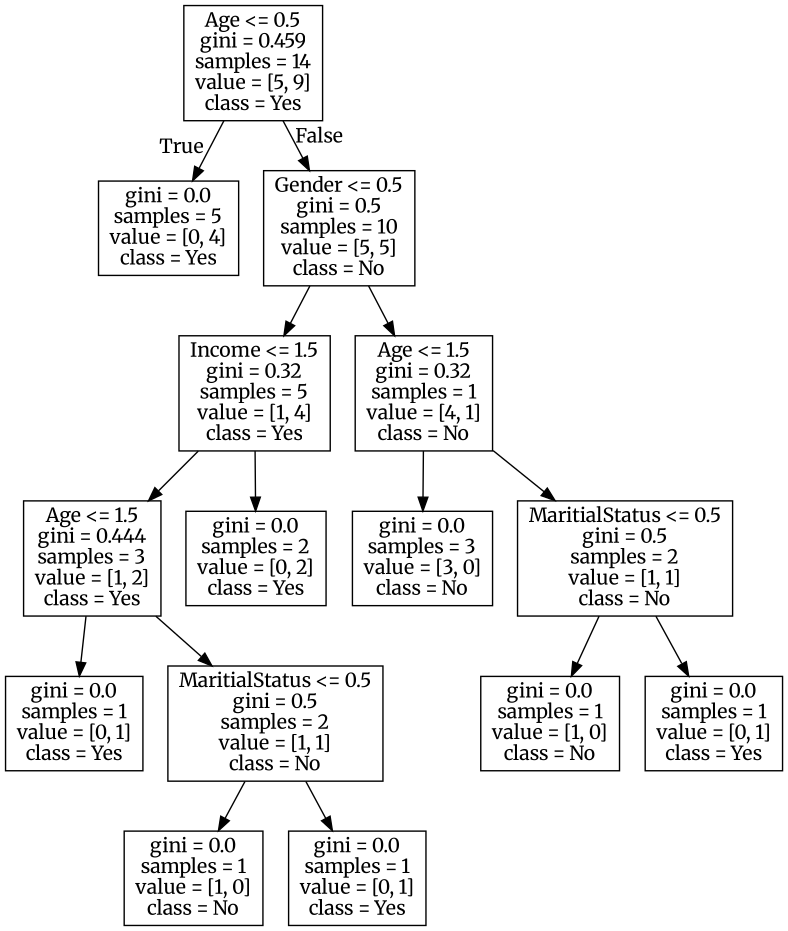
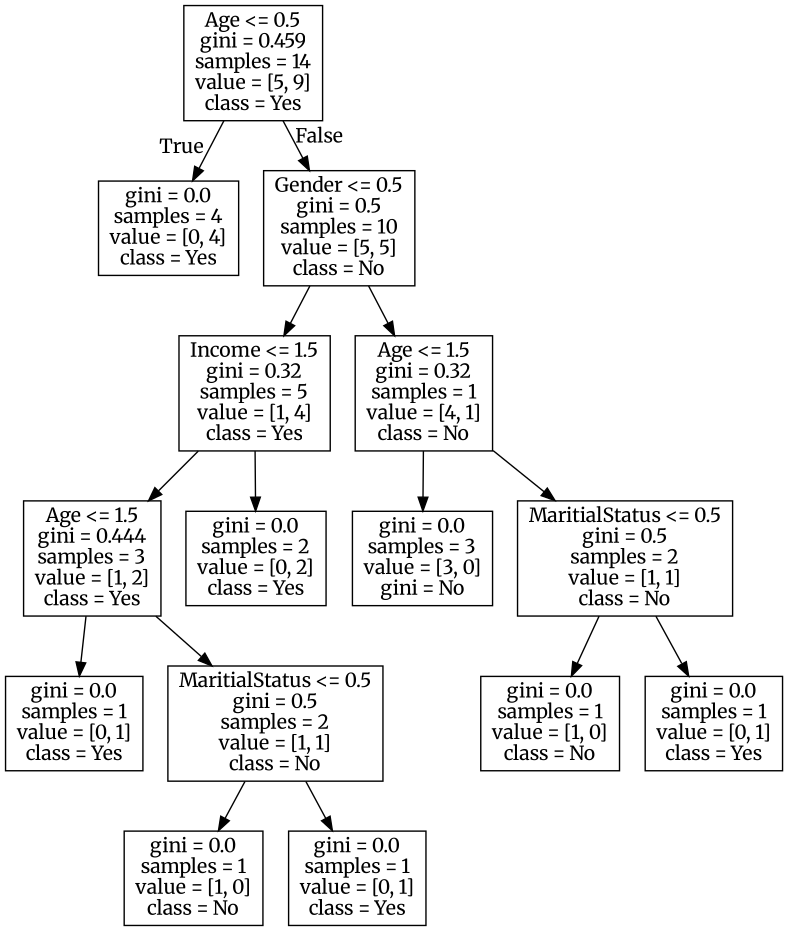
  digraph {
    fontname=Merriweather
    node [fontname=Merriweather shape=box]
    edge [fontname=Merriweather]
    n1 [label="Age <= 0.5\ngini = 0.459\nsamples = 14\nvalue = [5, 9]\nclass = Yes"]
-   n2 [label="gini = 0.0\nsamples = 5\nvalue = [0, 4]\nclass = Yes"]
+   n2 [label="gini = 0.0\nsamples = 4\nvalue = [0, 4]\nclass = Yes"]
    n3 [label="Gender <= 0.5\ngini = 0.5\nsamples = 10\nvalue = [5, 5]\nclass = No"]
    n4 [label="Income <= 1.5\ngini = 0.32\nsamples = 5\nvalue = [1, 4]\nclass = Yes"]
    n5 [label="Age <= 1.5\ngini = 0.32\nsamples = 1\nvalue = [4, 1]\nclass = No"]
    n6 [label="Age <= 1.5\ngini = 0.444\nsamples = 3\nvalue = [1, 2]\nclass = Yes"]
    n7 [label="gini = 0.0\nsamples = 2\nvalue = [0, 2]\nclass = Yes"]
-   n8 [label="gini = 0.0\nsamples = 3\nvalue = [3, 0]\nclass = No"]
+   n8 [label="gini = 0.0\nsamples = 3\nvalue = [3, 0]\ngini = No"]
    n9 [label="MaritialStatus <= 0.5\ngini = 0.5\nsamples = 2\nvalue = [1, 1]\nclass = No"]
    n10 [label="gini = 0.0\nsamples = 1\nvalue = [0, 1]\nclass = Yes"]
    n11 [label="MaritialStatus <= 0.5\ngini = 0.5\nsamples = 2\nvalue = [1, 1]\nclass = No"]
    n12 [label="gini = 0.0\nsamples = 1\nvalue = [1, 0]\nclass = No"]
    n13 [label="gini = 0.0\nsamples = 1\nvalue = [0, 1]\nclass = Yes"]
    n14 [label="gini = 0.0\nsamples = 1\nvalue = [1, 0]\nclass = No"]
    n15 [label="gini = 0.0\nsamples = 1\nvalue = [0, 1]\nclass = Yes"]
    n1 -> n2 [headlabel=True labelangle=45 labeldistance=2.5]
    n1 -> n3 [headlabel=False labelangle=-45 labeldistance=2.5]
    n3 -> n4
    n3 -> n5
    n4 -> n6
    n4 -> n7
    n5 -> n8
    n5 -> n9
    n6 -> n10
    n6 -> n11
    n9 -> n14
    n9 -> n15
    n11 -> n12
    n11 -> n13
  }
